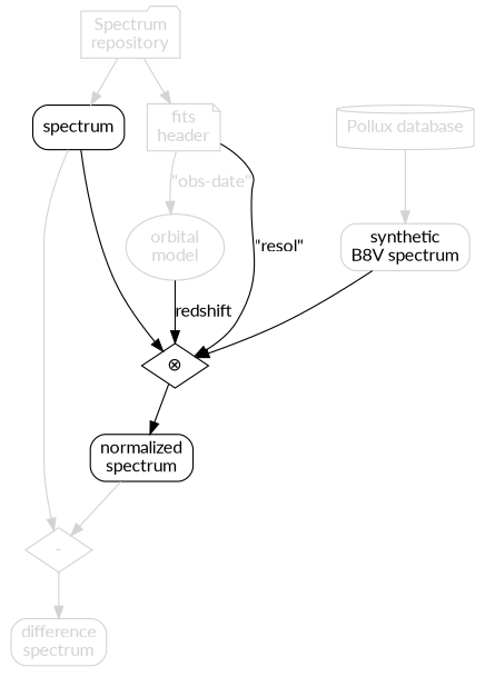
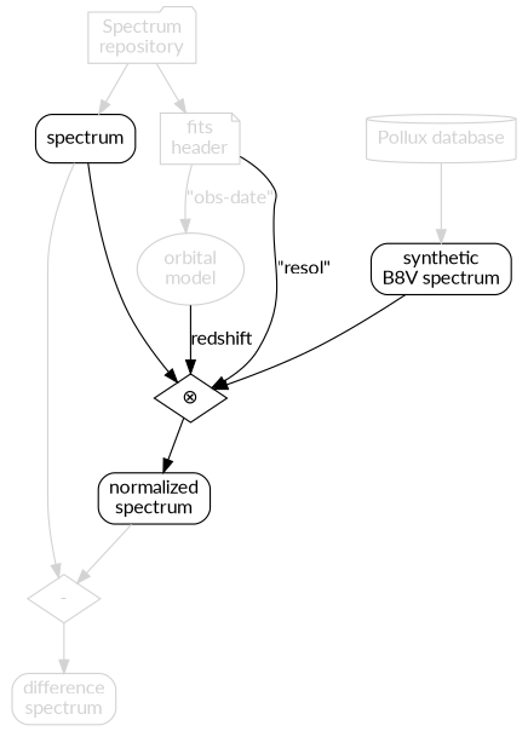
  digraph {
    fontname=Lato
    node [color=lightgray fontcolor=lightgray shape=Mrecord fontname=Lato]
    edge [color=lightgray fontcolor=lightgray fontname=Lato]
    spectrum [color=black fontcolor=black]
    n2 [color=black fontcolor=black label=<&otimes;> shape=diamond]
    n3 [label="-" shape=diamond]
-   n4 [fontcolor=black label="synthetic\nB8V spectrum"]
+   n4 [color=black fontcolor=black label="synthetic\nB8V spectrum"]
    n5 [color=black fontcolor=black label="normalized\nspectrum"]
    n6 [label="difference\nspectrum"]
    n7 [label="Pollux database" shape=cylinder]
    n8 [label="Spectrum\nrepository" shape=folder]
    n9 [label="fits\nheader" shape=note]
    n10 [label="orbital\nmodel" shape=ellipse]
    spectrum -> n2 [color=black fontcolor=black]
    spectrum -> n3
    n2 -> n5 [color=black fontcolor=black]
    n3 -> n6
    n4 -> n2 [color=black fontcolor=black]
    n5 -> n3
    n7 -> n4
    n8 -> spectrum
    n8 -> n9
    n9 -> n2 [color=black fontcolor=black label="\"resol\""]
    n9 -> n10 [label="\"obs-date\""]
    n10 -> n2 [color=black fontcolor=black label=redshift]
  }
